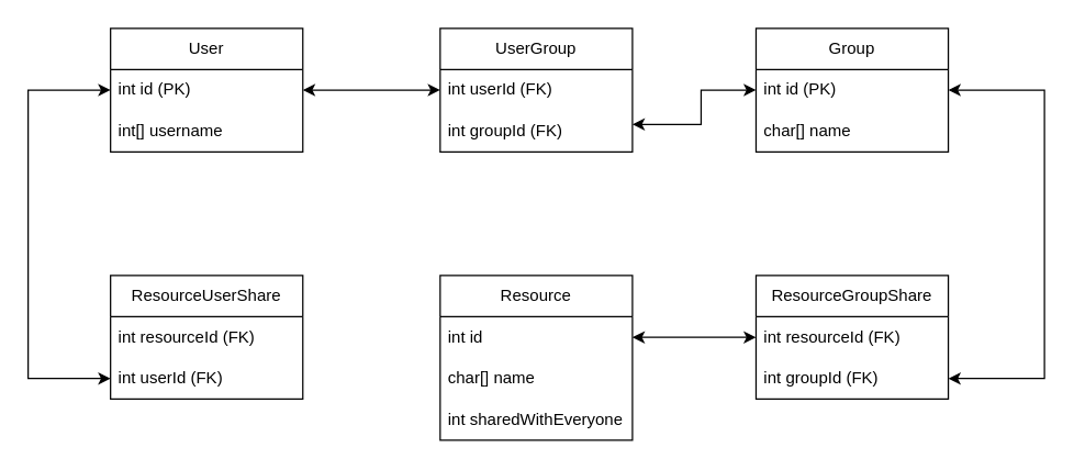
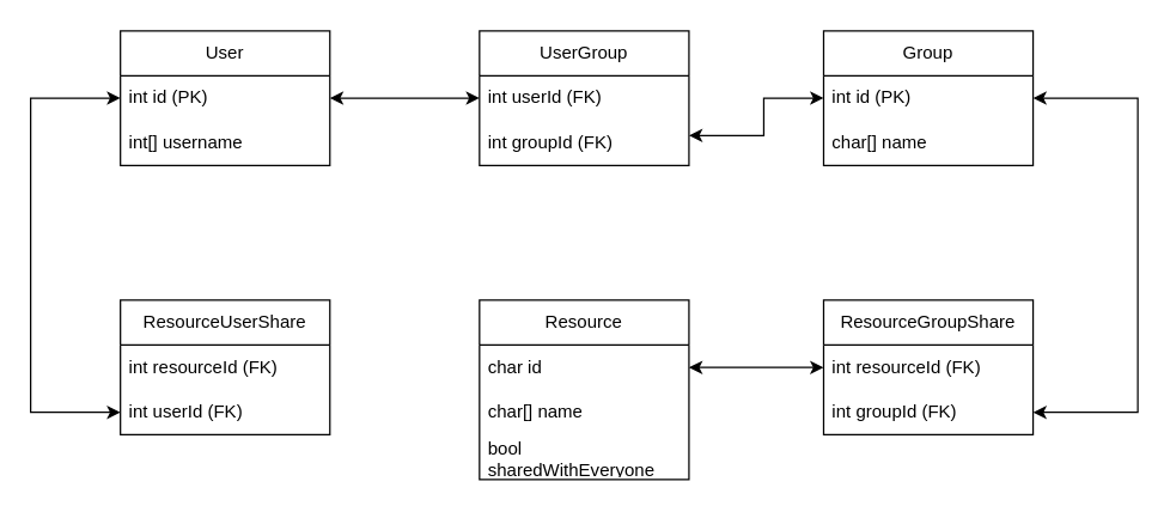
  <mxCell id="0" />
  <mxCell id="1" parent="0" />
  <mxCell id="2" value="User" style="swimlane;fontStyle=0;childLayout=stackLayout;horizontal=1;startSize=30;horizontalStack=0;resizeParent=1;resizeParentMax=0;resizeLast=0;collapsible=1;marginBottom=0;whiteSpace=wrap;html=1;" vertex="1" parent="1"><mxGeometry x="80" y="20" width="140" height="90" as="geometry" /></mxCell>
  <mxCell id="3" value="int id (PK)" style="text;strokeColor=none;fillColor=none;align=left;verticalAlign=middle;spacingLeft=4;spacingRight=4;overflow=hidden;points=[[0,0.5],[1,0.5]];portConstraint=eastwest;rotatable=0;whiteSpace=wrap;html=1;" vertex="1" parent="2"><mxGeometry y="30" width="140" height="30" as="geometry" /></mxCell>
  <mxCell id="4" value="int[] username" style="text;strokeColor=none;fillColor=none;align=left;verticalAlign=middle;spacingLeft=4;spacingRight=4;overflow=hidden;points=[[0,0.5],[1,0.5]];portConstraint=eastwest;rotatable=0;whiteSpace=wrap;html=1;" vertex="1" parent="2"><mxGeometry y="60" width="140" height="30" as="geometry" /></mxCell>
  <mxCell id="5" value="Group" style="swimlane;fontStyle=0;childLayout=stackLayout;horizontal=1;startSize=30;horizontalStack=0;resizeParent=1;resizeParentMax=0;resizeLast=0;collapsible=1;marginBottom=0;whiteSpace=wrap;html=1;" vertex="1" parent="1"><mxGeometry x="550" y="20" width="140" height="90" as="geometry" /></mxCell>
  <mxCell id="6" value="int id (PK)" style="text;strokeColor=none;fillColor=none;align=left;verticalAlign=middle;spacingLeft=4;spacingRight=4;overflow=hidden;points=[[0,0.5],[1,0.5]];portConstraint=eastwest;rotatable=0;whiteSpace=wrap;html=1;" vertex="1" parent="5"><mxGeometry y="30" width="140" height="30" as="geometry" /></mxCell>
  <mxCell id="7" value="char[] name" style="text;strokeColor=none;fillColor=none;align=left;verticalAlign=middle;spacingLeft=4;spacingRight=4;overflow=hidden;points=[[0,0.5],[1,0.5]];portConstraint=eastwest;rotatable=0;whiteSpace=wrap;html=1;" vertex="1" parent="5"><mxGeometry y="60" width="140" height="30" as="geometry" /></mxCell>
  <mxCell id="8" value="UserGroup" style="swimlane;fontStyle=0;childLayout=stackLayout;horizontal=1;startSize=30;horizontalStack=0;resizeParent=1;resizeParentMax=0;resizeLast=0;collapsible=1;marginBottom=0;whiteSpace=wrap;html=1;" vertex="1" parent="1"><mxGeometry x="320" y="20" width="140" height="90" as="geometry" /></mxCell>
  <mxCell id="9" value="int userId (FK)" style="text;strokeColor=none;fillColor=none;align=left;verticalAlign=middle;spacingLeft=4;spacingRight=4;overflow=hidden;points=[[0,0.5],[1,0.5]];portConstraint=eastwest;rotatable=0;whiteSpace=wrap;html=1;" vertex="1" parent="8"><mxGeometry y="30" width="140" height="30" as="geometry" /></mxCell>
  <mxCell id="10" value="int groupId (FK)" style="text;strokeColor=none;fillColor=none;align=left;verticalAlign=middle;spacingLeft=4;spacingRight=4;overflow=hidden;points=[[0,0.5],[1,0.5]];portConstraint=eastwest;rotatable=0;whiteSpace=wrap;html=1;" vertex="1" parent="8"><mxGeometry y="60" width="140" height="30" as="geometry" /></mxCell>
  <mxCell id="11" value="ResourceUserShare" style="swimlane;fontStyle=0;childLayout=stackLayout;horizontal=1;startSize=30;horizontalStack=0;resizeParent=1;resizeParentMax=0;resizeLast=0;collapsible=1;marginBottom=0;whiteSpace=wrap;html=1;" vertex="1" parent="1"><mxGeometry x="80" y="200" width="140" height="90" as="geometry" /></mxCell>
  <mxCell id="12" value="int resourceId (FK)" style="text;strokeColor=none;fillColor=none;align=left;verticalAlign=middle;spacingLeft=4;spacingRight=4;overflow=hidden;points=[[0,0.5],[1,0.5]];portConstraint=eastwest;rotatable=0;whiteSpace=wrap;html=1;" vertex="1" parent="11"><mxGeometry y="30" width="140" height="30" as="geometry" /></mxCell>
  <mxCell id="13" value="int userId (FK)" style="text;strokeColor=none;fillColor=none;align=left;verticalAlign=middle;spacingLeft=4;spacingRight=4;overflow=hidden;points=[[0,0.5],[1,0.5]];portConstraint=eastwest;rotatable=0;whiteSpace=wrap;html=1;" vertex="1" parent="11"><mxGeometry y="60" width="140" height="30" as="geometry" /></mxCell>
  <mxCell id="14" value="Resource" style="swimlane;fontStyle=0;childLayout=stackLayout;horizontal=1;startSize=30;horizontalStack=0;resizeParent=1;resizeParentMax=0;resizeLast=0;collapsible=1;marginBottom=0;whiteSpace=wrap;html=1;" vertex="1" parent="1"><mxGeometry x="320" y="200" width="140" height="120" as="geometry" /></mxCell>
- <mxCell id="15" value="int id" style="text;strokeColor=none;fillColor=none;align=left;verticalAlign=middle;spacingLeft=4;spacingRight=4;overflow=hidden;points=[[0,0.5],[1,0.5]];portConstraint=eastwest;rotatable=0;whiteSpace=wrap;html=1;" vertex="1" parent="14"><mxGeometry y="30" width="140" height="30" as="geometry" /></mxCell>
+ <mxCell id="15" value="char id" style="text;strokeColor=none;fillColor=none;align=left;verticalAlign=middle;spacingLeft=4;spacingRight=4;overflow=hidden;points=[[0,0.5],[1,0.5]];portConstraint=eastwest;rotatable=0;whiteSpace=wrap;html=1;" vertex="1" parent="14"><mxGeometry y="30" width="140" height="30" as="geometry" /></mxCell>
  <mxCell id="16" value="char[] name" style="text;strokeColor=none;fillColor=none;align=left;verticalAlign=middle;spacingLeft=4;spacingRight=4;overflow=hidden;points=[[0,0.5],[1,0.5]];portConstraint=eastwest;rotatable=0;whiteSpace=wrap;html=1;" vertex="1" parent="14"><mxGeometry y="60" width="140" height="30" as="geometry" /></mxCell>
- <mxCell id="17" value="int sharedWithEveryone" style="text;strokeColor=none;fillColor=none;align=left;verticalAlign=middle;spacingLeft=4;spacingRight=4;overflow=hidden;points=[[0,0.5],[1,0.5]];portConstraint=eastwest;rotatable=0;whiteSpace=wrap;html=1;" vertex="1" parent="14"><mxGeometry y="90" width="140" height="30" as="geometry" /></mxCell>
+ <mxCell id="17" value="bool sharedWithEveryone" style="text;strokeColor=none;fillColor=none;align=left;verticalAlign=middle;spacingLeft=4;spacingRight=4;overflow=hidden;points=[[0,0.5],[1,0.5]];portConstraint=eastwest;rotatable=0;whiteSpace=wrap;html=1;" vertex="1" parent="14"><mxGeometry y="90" width="140" height="30" as="geometry" /></mxCell>
  <mxCell id="18" value="ResourceGroupShare" style="swimlane;fontStyle=0;childLayout=stackLayout;horizontal=1;startSize=30;horizontalStack=0;resizeParent=1;resizeParentMax=0;resizeLast=0;collapsible=1;marginBottom=0;whiteSpace=wrap;html=1;" vertex="1" parent="1"><mxGeometry x="550" y="200" width="140" height="90" as="geometry" /></mxCell>
  <mxCell id="19" value="int resourceId (FK)" style="text;strokeColor=none;fillColor=none;align=left;verticalAlign=middle;spacingLeft=4;spacingRight=4;overflow=hidden;points=[[0,0.5],[1,0.5]];portConstraint=eastwest;rotatable=0;whiteSpace=wrap;html=1;" vertex="1" parent="18"><mxGeometry y="30" width="140" height="30" as="geometry" /></mxCell>
  <mxCell id="20" value="int groupId (FK)" style="text;strokeColor=none;fillColor=none;align=left;verticalAlign=middle;spacingLeft=4;spacingRight=4;overflow=hidden;points=[[0,0.5],[1,0.5]];portConstraint=eastwest;rotatable=0;whiteSpace=wrap;html=1;" vertex="1" parent="18"><mxGeometry y="60" width="140" height="30" as="geometry" /></mxCell>
  <mxCell id="21" value="" style="endArrow=classic;startArrow=classic;html=1;rounded=0;entryX=1;entryY=0.5;entryDx=0;entryDy=0;exitX=0;exitY=0.5;exitDx=0;exitDy=0;" edge="1" parent="1" source="9" target="2"><mxGeometry width="50" height="50" relative="1" as="geometry"><mxPoint x="340" y="370" as="sourcePoint" /><mxPoint x="270" y="350" as="targetPoint" /></mxGeometry></mxCell>
  <mxCell id="22" value="" style="endArrow=classic;startArrow=classic;html=1;rounded=0;exitX=0;exitY=0.5;exitDx=0;exitDy=0;" edge="1" parent="1" source="6"><mxGeometry width="50" height="50" relative="1" as="geometry"><mxPoint x="560" y="90" as="sourcePoint" /><mxPoint x="460" y="90" as="targetPoint" /><Array as="points"><mxPoint x="510" y="65" /><mxPoint x="510" y="90" /></Array></mxGeometry></mxCell>
  <mxCell id="23" style="edgeStyle=orthogonalEdgeStyle;rounded=0;orthogonalLoop=1;jettySize=auto;html=1;exitX=0;exitY=0.5;exitDx=0;exitDy=0;entryX=0;entryY=0.5;entryDx=0;entryDy=0;startArrow=classic;startFill=1;" edge="1" parent="1" source="13" target="3"><mxGeometry relative="1" as="geometry"><Array as="points"><mxPoint x="20" y="275" /><mxPoint x="20" y="65" /></Array></mxGeometry></mxCell>
  <mxCell id="24" style="edgeStyle=orthogonalEdgeStyle;rounded=0;orthogonalLoop=1;jettySize=auto;html=1;exitX=1;exitY=0.5;exitDx=0;exitDy=0;entryX=1;entryY=0.5;entryDx=0;entryDy=0;startArrow=classic;startFill=1;" edge="1" parent="1" source="20" target="5"><mxGeometry relative="1" as="geometry"><Array as="points"><mxPoint x="760" y="275" /><mxPoint x="760" y="65" /></Array></mxGeometry></mxCell>
  <mxCell id="25" style="edgeStyle=orthogonalEdgeStyle;rounded=0;orthogonalLoop=1;jettySize=auto;html=1;exitX=1;exitY=0.5;exitDx=0;exitDy=0;startArrow=classic;startFill=1;" edge="1" parent="1" source="15" target="19"><mxGeometry relative="1" as="geometry" /></mxCell>
